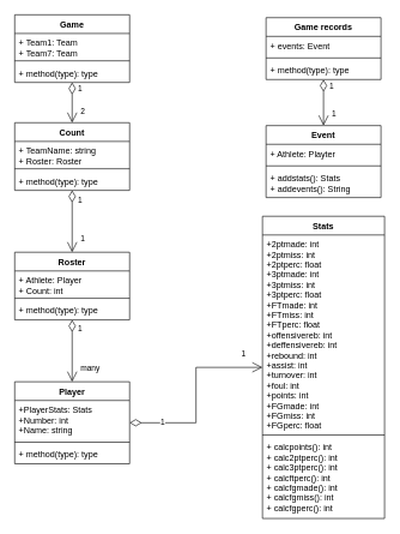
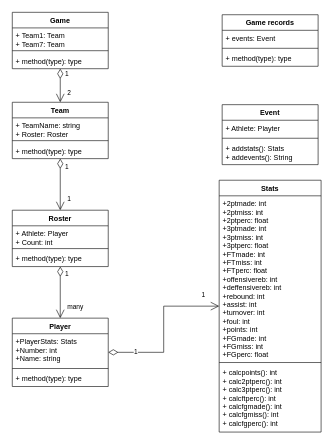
  <mxCell id="0" />
  <mxCell id="1" parent="0" />
  <mxCell id="2" value="Game" style="swimlane;fontStyle=1;align=center;verticalAlign=top;childLayout=stackLayout;horizontal=1;startSize=26;horizontalStack=0;resizeParent=1;resizeParentMax=0;resizeLast=0;collapsible=1;marginBottom=0;" vertex="1" parent="1"><mxGeometry x="20" y="20" width="160" height="94" as="geometry" /></mxCell>
  <mxCell id="3" value="+ Team1: Team&#10;+ Team7: Team" style="text;strokeColor=none;fillColor=none;align=left;verticalAlign=top;spacingLeft=4;spacingRight=4;overflow=hidden;rotatable=0;points=[[0,0.5],[1,0.5]];portConstraint=eastwest;" vertex="1" parent="2"><mxGeometry y="26" width="160" height="34" as="geometry" /></mxCell>
  <mxCell id="4" value="" style="line;strokeWidth=1;fillColor=none;align=left;verticalAlign=middle;spacingTop=-1;spacingLeft=3;spacingRight=3;rotatable=0;labelPosition=right;points=[];portConstraint=eastwest;" vertex="1" parent="2"><mxGeometry y="60" width="160" height="8" as="geometry" /></mxCell>
  <mxCell id="5" value="+ method(type): type" style="text;strokeColor=none;fillColor=none;align=left;verticalAlign=top;spacingLeft=4;spacingRight=4;overflow=hidden;rotatable=0;points=[[0,0.5],[1,0.5]];portConstraint=eastwest;" vertex="1" parent="2"><mxGeometry y="68" width="160" height="26" as="geometry" /></mxCell>
- <mxCell id="6" value="Count" style="swimlane;fontStyle=1;align=center;verticalAlign=top;childLayout=stackLayout;horizontal=1;startSize=26;horizontalStack=0;resizeParent=1;resizeParentMax=0;resizeLast=0;collapsible=1;marginBottom=0;" vertex="1" parent="1"><mxGeometry x="20" y="170" width="160" height="94" as="geometry" /></mxCell>
+ <mxCell id="6" value="Team" style="swimlane;fontStyle=1;align=center;verticalAlign=top;childLayout=stackLayout;horizontal=1;startSize=26;horizontalStack=0;resizeParent=1;resizeParentMax=0;resizeLast=0;collapsible=1;marginBottom=0;" vertex="1" parent="1"><mxGeometry x="20" y="170" width="160" height="94" as="geometry" /></mxCell>
  <mxCell id="7" value="+ TeamName: string&#10;+ Roster: Roster" style="text;strokeColor=none;fillColor=none;align=left;verticalAlign=top;spacingLeft=4;spacingRight=4;overflow=hidden;rotatable=0;points=[[0,0.5],[1,0.5]];portConstraint=eastwest;" vertex="1" parent="6"><mxGeometry y="26" width="160" height="34" as="geometry" /></mxCell>
  <mxCell id="8" value="" style="line;strokeWidth=1;fillColor=none;align=left;verticalAlign=middle;spacingTop=-1;spacingLeft=3;spacingRight=3;rotatable=0;labelPosition=right;points=[];portConstraint=eastwest;" vertex="1" parent="6"><mxGeometry y="60" width="160" height="8" as="geometry" /></mxCell>
  <mxCell id="9" value="+ method(type): type" style="text;strokeColor=none;fillColor=none;align=left;verticalAlign=top;spacingLeft=4;spacingRight=4;overflow=hidden;rotatable=0;points=[[0,0.5],[1,0.5]];portConstraint=eastwest;" vertex="1" parent="6"><mxGeometry y="68" width="160" height="26" as="geometry" /></mxCell>
  <mxCell id="10" value="Roster" style="swimlane;fontStyle=1;align=center;verticalAlign=top;childLayout=stackLayout;horizontal=1;startSize=26;horizontalStack=0;resizeParent=1;resizeParentMax=0;resizeLast=0;collapsible=1;marginBottom=0;" vertex="1" parent="1"><mxGeometry x="20" y="350" width="160" height="94" as="geometry" /></mxCell>
  <mxCell id="11" value="+ Athlete: Player&#10;+ Count: int" style="text;strokeColor=none;fillColor=none;align=left;verticalAlign=top;spacingLeft=4;spacingRight=4;overflow=hidden;rotatable=0;points=[[0,0.5],[1,0.5]];portConstraint=eastwest;" vertex="1" parent="10"><mxGeometry y="26" width="160" height="34" as="geometry" /></mxCell>
  <mxCell id="12" value="" style="line;strokeWidth=1;fillColor=none;align=left;verticalAlign=middle;spacingTop=-1;spacingLeft=3;spacingRight=3;rotatable=0;labelPosition=right;points=[];portConstraint=eastwest;" vertex="1" parent="10"><mxGeometry y="60" width="160" height="8" as="geometry" /></mxCell>
  <mxCell id="13" value="+ method(type): type" style="text;strokeColor=none;fillColor=none;align=left;verticalAlign=top;spacingLeft=4;spacingRight=4;overflow=hidden;rotatable=0;points=[[0,0.5],[1,0.5]];portConstraint=eastwest;" vertex="1" parent="10"><mxGeometry y="68" width="160" height="26" as="geometry" /></mxCell>
  <mxCell id="14" value="Player" style="swimlane;fontStyle=1;align=center;verticalAlign=top;childLayout=stackLayout;horizontal=1;startSize=26;horizontalStack=0;resizeParent=1;resizeParentMax=0;resizeLast=0;collapsible=1;marginBottom=0;" vertex="1" parent="1"><mxGeometry x="20" y="530" width="160" height="114" as="geometry" /></mxCell>
  <mxCell id="15" value="+PlayerStats: Stats&#10;+Number: int&#10;+Name: string" style="text;strokeColor=none;fillColor=none;align=left;verticalAlign=top;spacingLeft=4;spacingRight=4;overflow=hidden;rotatable=0;points=[[0,0.5],[1,0.5]];portConstraint=eastwest;" vertex="1" parent="14"><mxGeometry y="26" width="160" height="54" as="geometry" /></mxCell>
  <mxCell id="16" value="" style="line;strokeWidth=1;fillColor=none;align=left;verticalAlign=middle;spacingTop=-1;spacingLeft=3;spacingRight=3;rotatable=0;labelPosition=right;points=[];portConstraint=eastwest;" vertex="1" parent="14"><mxGeometry y="80" width="160" height="8" as="geometry" /></mxCell>
  <mxCell id="17" value="+ method(type): type" style="text;strokeColor=none;fillColor=none;align=left;verticalAlign=top;spacingLeft=4;spacingRight=4;overflow=hidden;rotatable=0;points=[[0,0.5],[1,0.5]];portConstraint=eastwest;" vertex="1" parent="14"><mxGeometry y="88" width="160" height="26" as="geometry" /></mxCell>
  <mxCell id="18" value="Stats" style="swimlane;fontStyle=1;align=center;verticalAlign=top;childLayout=stackLayout;horizontal=1;startSize=26;horizontalStack=0;resizeParent=1;resizeParentMax=0;resizeLast=0;collapsible=1;marginBottom=0;" vertex="1" parent="1"><mxGeometry x="365" y="300" width="170" height="420" as="geometry" /></mxCell>
  <mxCell id="19" value="+2ptmade: int&#10;+2ptmiss: int&#10;+2ptperc: float&#10;+3ptmade: int&#10;+3ptmiss: int&#10;+3ptperc: float&#10;+FTmade: int&#10;+FTmiss: int&#10;+FTperc: float&#10;+offensivereb: int&#10;+deffensivereb: int&#10;+rebound: int&#10;+assist: int&#10;+turnover: int&#10;+foul: int&#10;+points: int&#10;+FGmade: int&#10;+FGmiss: int&#10;+FGperc: float" style="text;strokeColor=none;fillColor=none;align=left;verticalAlign=top;spacingLeft=4;spacingRight=4;overflow=hidden;rotatable=0;points=[[0,0.5],[1,0.5]];portConstraint=eastwest;" vertex="1" parent="18"><mxGeometry y="26" width="170" height="274" as="geometry" /></mxCell>
  <mxCell id="20" value="" style="line;strokeWidth=1;fillColor=none;align=left;verticalAlign=middle;spacingTop=-1;spacingLeft=3;spacingRight=3;rotatable=0;labelPosition=right;points=[];portConstraint=eastwest;" vertex="1" parent="18"><mxGeometry y="300" width="170" height="8" as="geometry" /></mxCell>
  <mxCell id="21" value="+ calcpoints(): int&#10;+ calc2ptperc(): int&#10;+ calc3ptperc(): int&#10;+ calcftperc(): int&#10;+ calcfgmade(): int&#10;+ calcfgmiss(): int&#10;+ calcfgperc(): int" style="text;strokeColor=none;fillColor=none;align=left;verticalAlign=top;spacingLeft=4;spacingRight=4;overflow=hidden;rotatable=0;points=[[0,0.5],[1,0.5]];portConstraint=eastwest;" vertex="1" parent="18"><mxGeometry y="308" width="170" height="112" as="geometry" /></mxCell>
  <mxCell id="22" value="2" style="endArrow=open;html=1;endSize=12;startArrow=diamondThin;startSize=14;startFill=0;edgeStyle=orthogonalEdgeStyle;align=left;verticalAlign=bottom;rounded=0;exitX=0.5;exitY=1;exitDx=0;exitDy=0;entryX=0.5;entryY=0;entryDx=0;entryDy=0;" edge="1" parent="1" source="2" target="6"><mxGeometry x="0.767" y="10" relative="1" as="geometry"><mxPoint x="170" y="580" as="sourcePoint" /><mxPoint x="330" y="580" as="targetPoint" /><mxPoint as="offset" /></mxGeometry></mxCell>
  <mxCell id="23" value="1" style="edgeLabel;html=1;align=center;verticalAlign=middle;resizable=0;points=[];" vertex="1" connectable="0" parent="22"><mxGeometry x="-0.717" y="2" relative="1" as="geometry"><mxPoint x="8" as="offset" /></mxGeometry></mxCell>
  <mxCell id="24" value="1" style="endArrow=open;html=1;endSize=12;startArrow=diamondThin;startSize=14;startFill=0;edgeStyle=orthogonalEdgeStyle;align=left;verticalAlign=bottom;rounded=0;" edge="1" parent="1" source="6" target="10"><mxGeometry x="0.767" y="10" relative="1" as="geometry"><mxPoint x="100" y="280" as="sourcePoint" /><mxPoint x="99.67" y="580" as="targetPoint" /><mxPoint as="offset" /><Array as="points" /></mxGeometry></mxCell>
  <mxCell id="25" value="1" style="edgeLabel;html=1;align=center;verticalAlign=middle;resizable=0;points=[];" vertex="1" connectable="0" parent="24"><mxGeometry x="-0.717" y="2" relative="1" as="geometry"><mxPoint x="8" as="offset" /></mxGeometry></mxCell>
  <mxCell id="26" value="many" style="endArrow=open;html=1;endSize=12;startArrow=diamondThin;startSize=14;startFill=0;edgeStyle=orthogonalEdgeStyle;align=left;verticalAlign=bottom;rounded=0;entryX=0.5;entryY=0;entryDx=0;entryDy=0;" edge="1" parent="1" source="10" target="14"><mxGeometry x="0.767" y="10" relative="1" as="geometry"><mxPoint x="109.67" y="504" as="sourcePoint" /><mxPoint x="109.67" y="590" as="targetPoint" /><mxPoint as="offset" /></mxGeometry></mxCell>
  <mxCell id="27" value="1" style="edgeLabel;html=1;align=center;verticalAlign=middle;resizable=0;points=[];" vertex="1" connectable="0" parent="26"><mxGeometry x="-0.717" y="2" relative="1" as="geometry"><mxPoint x="8" as="offset" /></mxGeometry></mxCell>
  <mxCell id="28" value="1" style="endArrow=open;html=1;endSize=12;startArrow=diamondThin;startSize=14;startFill=0;edgeStyle=orthogonalEdgeStyle;align=left;verticalAlign=bottom;rounded=0;" edge="1" parent="1" source="14" target="18"><mxGeometry x="0.767" y="10" relative="1" as="geometry"><mxPoint x="119.67" y="514" as="sourcePoint" /><mxPoint x="100" y="780" as="targetPoint" /><mxPoint as="offset" /></mxGeometry></mxCell>
  <mxCell id="29" value="1" style="edgeLabel;html=1;align=center;verticalAlign=middle;resizable=0;points=[];" vertex="1" connectable="0" parent="28"><mxGeometry x="-0.717" y="2" relative="1" as="geometry"><mxPoint x="8" as="offset" /></mxGeometry></mxCell>
  <mxCell id="30" value="Game records" style="swimlane;fontStyle=1;align=center;verticalAlign=top;childLayout=stackLayout;horizontal=1;startSize=26;horizontalStack=0;resizeParent=1;resizeParentMax=0;resizeLast=0;collapsible=1;marginBottom=0;" vertex="1" parent="1"><mxGeometry x="370" y="24" width="160" height="86" as="geometry" /></mxCell>
  <mxCell id="31" value="+ events: Event" style="text;strokeColor=none;fillColor=none;align=left;verticalAlign=top;spacingLeft=4;spacingRight=4;overflow=hidden;rotatable=0;points=[[0,0.5],[1,0.5]];portConstraint=eastwest;" vertex="1" parent="30"><mxGeometry y="26" width="160" height="26" as="geometry" /></mxCell>
  <mxCell id="32" value="" style="line;strokeWidth=1;fillColor=none;align=left;verticalAlign=middle;spacingTop=-1;spacingLeft=3;spacingRight=3;rotatable=0;labelPosition=right;points=[];portConstraint=eastwest;" vertex="1" parent="30"><mxGeometry y="52" width="160" height="8" as="geometry" /></mxCell>
  <mxCell id="33" value="+ method(type): type" style="text;strokeColor=none;fillColor=none;align=left;verticalAlign=top;spacingLeft=4;spacingRight=4;overflow=hidden;rotatable=0;points=[[0,0.5],[1,0.5]];portConstraint=eastwest;" vertex="1" parent="30"><mxGeometry y="60" width="160" height="26" as="geometry" /></mxCell>
  <mxCell id="34" value="Event" style="swimlane;fontStyle=1;align=center;verticalAlign=top;childLayout=stackLayout;horizontal=1;startSize=26;horizontalStack=0;resizeParent=1;resizeParentMax=0;resizeLast=0;collapsible=1;marginBottom=0;" vertex="1" parent="1"><mxGeometry x="370" y="174" width="160" height="100" as="geometry" /></mxCell>
  <mxCell id="35" value="+ Athlete: Playter" style="text;strokeColor=none;fillColor=none;align=left;verticalAlign=top;spacingLeft=4;spacingRight=4;overflow=hidden;rotatable=0;points=[[0,0.5],[1,0.5]];portConstraint=eastwest;" vertex="1" parent="34"><mxGeometry y="26" width="160" height="26" as="geometry" /></mxCell>
  <mxCell id="36" value="" style="line;strokeWidth=1;fillColor=none;align=left;verticalAlign=middle;spacingTop=-1;spacingLeft=3;spacingRight=3;rotatable=0;labelPosition=right;points=[];portConstraint=eastwest;" vertex="1" parent="34"><mxGeometry y="52" width="160" height="8" as="geometry" /></mxCell>
  <mxCell id="37" value="+ addstats(): Stats&#10;+ addevents(): String" style="text;strokeColor=none;fillColor=none;align=left;verticalAlign=top;spacingLeft=4;spacingRight=4;overflow=hidden;rotatable=0;points=[[0,0.5],[1,0.5]];portConstraint=eastwest;" vertex="1" parent="34"><mxGeometry y="60" width="160" height="40" as="geometry" /></mxCell>
- <mxCell id="38" value="1" style="endArrow=open;html=1;endSize=12;startArrow=diamondThin;startSize=14;startFill=0;edgeStyle=orthogonalEdgeStyle;align=left;verticalAlign=bottom;rounded=0;" edge="1" parent="1" source="30" target="34"><mxGeometry x="0.767" y="10" relative="1" as="geometry"><mxPoint x="120" y="284" as="sourcePoint" /><mxPoint x="120" y="370" as="targetPoint" /><mxPoint as="offset" /><Array as="points" /></mxGeometry></mxCell>
- <mxCell id="39" value="1" style="edgeLabel;html=1;align=center;verticalAlign=middle;resizable=0;points=[];" vertex="1" connectable="0" parent="38"><mxGeometry x="-0.717" y="2" relative="1" as="geometry"><mxPoint x="8" as="offset" /></mxGeometry></mxCell>
